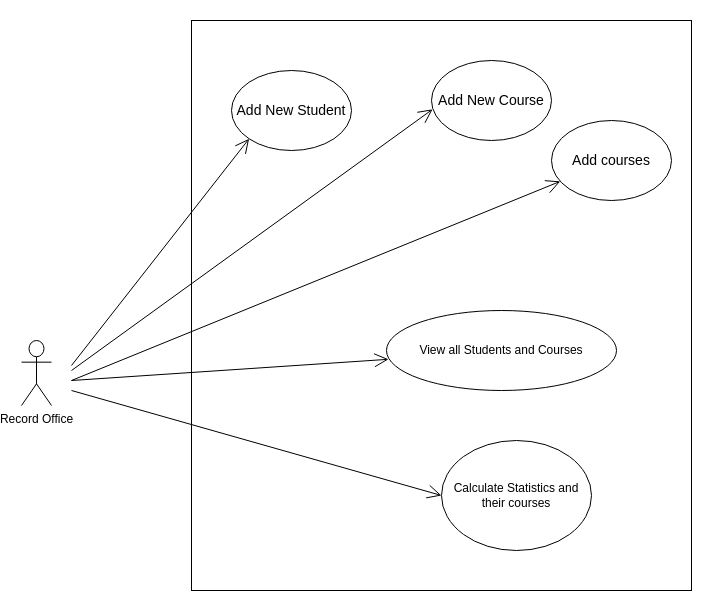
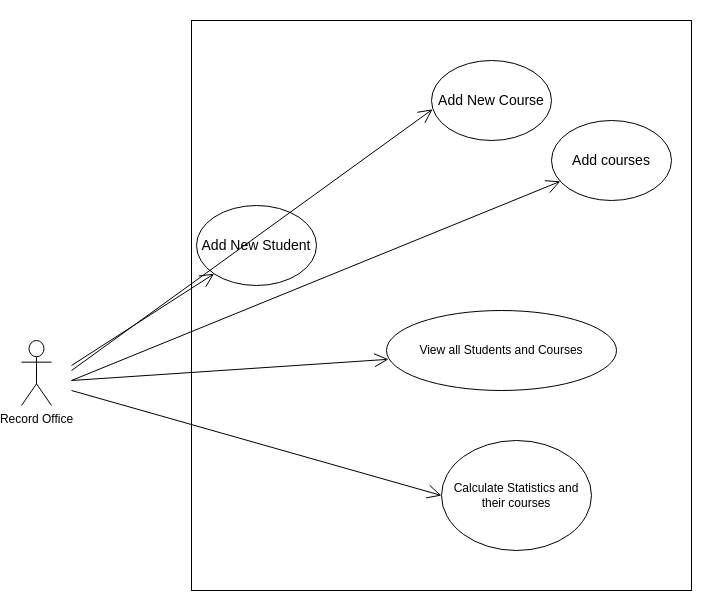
  <mxCell id="0" />
  <mxCell id="1" parent="0" />
  <mxCell id="2" value="" style="rounded=0;whiteSpace=wrap;html=1;fontSize=14;" vertex="1" parent="1"><mxGeometry x="190" y="20" width="500" height="570" as="geometry" /></mxCell>
  <mxCell id="3" value="Record Office" style="shape=umlActor;verticalLabelPosition=bottom;verticalAlign=top;html=1;outlineConnect=0;" vertex="1" parent="1"><mxGeometry x="20" y="340" width="30" height="65" as="geometry" /></mxCell>
- <mxCell id="4" value="&lt;font style=&quot;font-size: 14px;&quot;&gt;Add New Student&lt;/font&gt;" style="ellipse;whiteSpace=wrap;html=1;" vertex="1" parent="1"><mxGeometry x="230" y="70" width="120" height="80" as="geometry" /></mxCell>
+ <mxCell id="4" value="&lt;font style=&quot;font-size: 14px;&quot;&gt;Add New Student&lt;/font&gt;" style="ellipse;whiteSpace=wrap;html=1;" vertex="1" parent="1"><mxGeometry x="195" y="205" width="120" height="80" as="geometry" /></mxCell>
  <mxCell id="5" value="" style="endArrow=open;endFill=1;endSize=12;html=1;fontSize=14;entryX=0;entryY=1;entryDx=0;entryDy=0;" edge="1" parent="1" target="4"><mxGeometry width="160" relative="1" as="geometry"><mxPoint x="70" y="365" as="sourcePoint" /><mxPoint x="230" y="364.5" as="targetPoint" /></mxGeometry></mxCell>
  <mxCell id="6" value="&lt;font style=&quot;font-size: 14px;&quot;&gt;Add New Course&lt;/font&gt;" style="ellipse;whiteSpace=wrap;html=1;" vertex="1" parent="1"><mxGeometry x="430" y="60" width="120" height="80" as="geometry" /></mxCell>
  <mxCell id="7" value="" style="endArrow=open;endFill=1;endSize=12;html=1;fontSize=14;entryX=0.009;entryY=0.61;entryDx=0;entryDy=0;entryPerimeter=0;" edge="1" parent="1" target="6"><mxGeometry width="160" relative="1" as="geometry"><mxPoint x="70" y="370" as="sourcePoint" /><mxPoint x="230" y="477.25" as="targetPoint" /></mxGeometry></mxCell>
  <mxCell id="8" value="&lt;font style=&quot;font-size: 14px;&quot;&gt;Add courses&lt;/font&gt;" style="ellipse;whiteSpace=wrap;html=1;" vertex="1" parent="1"><mxGeometry x="550" y="120" width="120" height="80" as="geometry" /></mxCell>
  <mxCell id="9" value="" style="endArrow=open;endFill=1;endSize=12;html=1;fontSize=14;" edge="1" parent="1" target="8"><mxGeometry width="160" relative="1" as="geometry"><mxPoint x="70" y="380" as="sourcePoint" /><mxPoint x="230" y="557.25" as="targetPoint" /></mxGeometry></mxCell>
  <mxCell id="10" value="View all Students and Courses" style="ellipse;whiteSpace=wrap;html=1;" vertex="1" parent="1"><mxGeometry x="385" y="310" width="230" height="80" as="geometry" /></mxCell>
  <mxCell id="11" value="" style="endArrow=open;endFill=1;endSize=12;html=1;fontSize=14;entryX=0.009;entryY=0.61;entryDx=0;entryDy=0;entryPerimeter=0;" edge="1" parent="1" target="10"><mxGeometry width="160" relative="1" as="geometry"><mxPoint x="70" y="380" as="sourcePoint" /><mxPoint x="240" y="577.25" as="targetPoint" /></mxGeometry></mxCell>
  <mxCell id="12" value="Calculate Statistics and their courses" style="ellipse;whiteSpace=wrap;html=1;" vertex="1" parent="1"><mxGeometry x="440" y="440" width="150" height="110" as="geometry" /></mxCell>
  <mxCell id="13" value="" style="endArrow=open;endFill=1;endSize=12;html=1;fontSize=14;entryX=0;entryY=0.5;entryDx=0;entryDy=0;" edge="1" parent="1" target="12"><mxGeometry width="160" relative="1" as="geometry"><mxPoint x="70" y="390" as="sourcePoint" /><mxPoint x="230" y="697.25" as="targetPoint" /></mxGeometry></mxCell>
